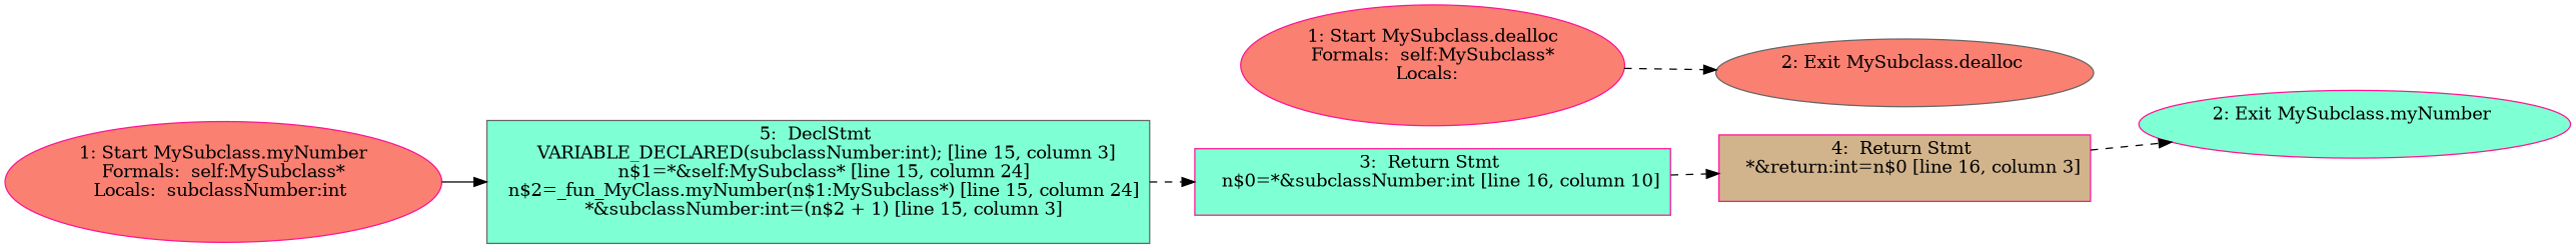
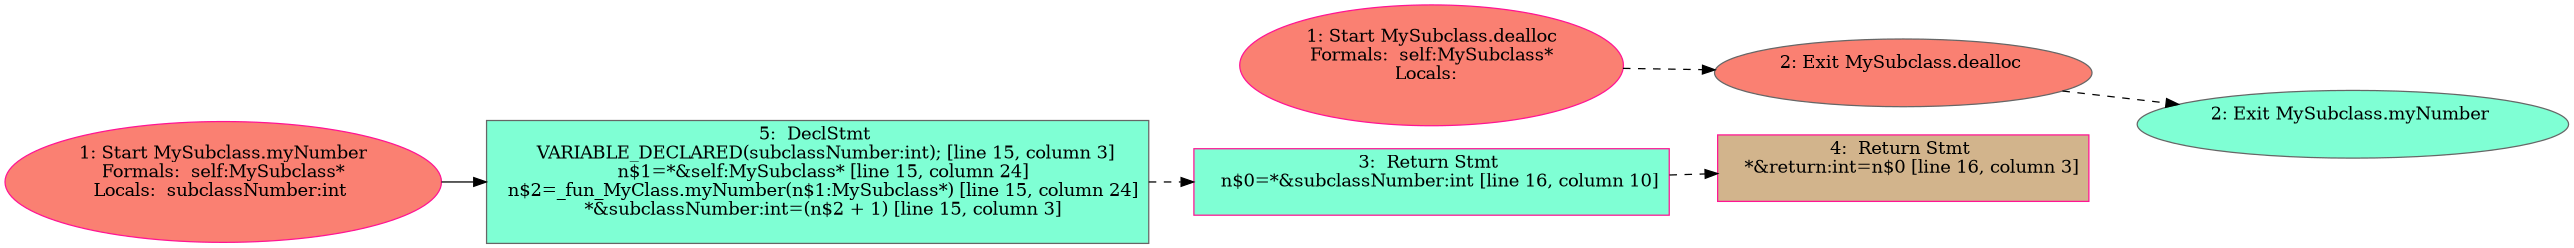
  digraph {
    rankdir=LR
    node [color=deeppink fillcolor=salmon style=filled]
    edge [style=dashed]
    n1 [label="1: Start MySubclass.dealloc\nFormals:  self:MySubclass*\nLocals:  \n  "]
    n2 [color=gray40 label="2: Exit MySubclass.dealloc \n  "]
    n3 [label="1: Start MySubclass.myNumber\nFormals:  self:MySubclass*\nLocals:  subclassNumber:int \n  "]
    n4 [color=gray40 fillcolor=aquamarine label="5:  DeclStmt \n   VARIABLE_DECLARED(subclassNumber:int); [line 15, column 3]\n  n$1=*&self:MySubclass* [line 15, column 24]\n  n$2=_fun_MyClass.myNumber(n$1:MySubclass*) [line 15, column 24]\n  *&subclassNumber:int=(n$2 + 1) [line 15, column 3]\n " shape=box]
    n5 [fillcolor=aquamarine label="3:  Return Stmt \n   n$0=*&subclassNumber:int [line 16, column 10]\n " shape=box]
    n6 [fillcolor=tan label="4:  Return Stmt \n   *&return:int=n$0 [line 16, column 3]\n " shape=box]
-   n7 [fillcolor=aquamarine label="2: Exit MySubclass.myNumber \n  "]
+   n7 [color=gray40 fillcolor=aquamarine label="2: Exit MySubclass.myNumber \n  "]
    n1 -> n2
    n3 -> n4 [style=solid]
    n4 -> n5
    n5 -> n6
-   n6 -> n7
+   n2 -> n7
  }
